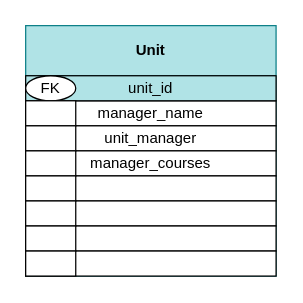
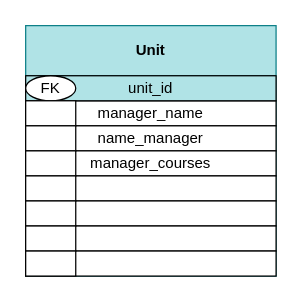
  <mxCell id="0" />
  <mxCell id="1" parent="0" />
  <mxCell id="2" value="Unit" style="swimlane;whiteSpace=wrap;html=1;fillColor=#b0e3e6;strokeColor=#0e8088;startSize=40;" vertex="1" parent="1"><mxGeometry x="20" y="20" width="200" height="200" as="geometry" /></mxCell>
  <mxCell id="3" value="manager_name" style="whiteSpace=wrap;html=1;" vertex="1" parent="2"><mxGeometry y="60" width="200" height="20" as="geometry" /></mxCell>
  <mxCell id="4" value="unit_id" style="whiteSpace=wrap;html=1;fillColor=#b0e3e6;" vertex="1" parent="2"><mxGeometry y="40" width="200" height="20" as="geometry" /></mxCell>
  <mxCell id="5" value="FK" style="ellipse;whiteSpace=wrap;html=1;" vertex="1" parent="2"><mxGeometry y="40" width="40" height="20" as="geometry" /></mxCell>
- <mxCell id="6" value="unit_manager" style="whiteSpace=wrap;html=1;" vertex="1" parent="2"><mxGeometry y="80" width="200" height="20" as="geometry" /></mxCell>
+ <mxCell id="6" value="name_manager" style="whiteSpace=wrap;html=1;" vertex="1" parent="2"><mxGeometry y="80" width="200" height="20" as="geometry" /></mxCell>
  <mxCell id="7" value="manager_courses" style="whiteSpace=wrap;html=1;" vertex="1" parent="2"><mxGeometry y="100" width="200" height="20" as="geometry" /></mxCell>
  <mxCell id="8" value="" style="whiteSpace=wrap;html=1;" vertex="1" parent="2"><mxGeometry y="120" width="200" height="20" as="geometry" /></mxCell>
  <mxCell id="9" value="" style="rounded=0;whiteSpace=wrap;html=1;" vertex="1" parent="2"><mxGeometry y="60" width="40" height="20" as="geometry" /></mxCell>
  <mxCell id="10" value="" style="whiteSpace=wrap;html=1;" vertex="1" parent="2"><mxGeometry y="140" width="200" height="20" as="geometry" /></mxCell>
  <mxCell id="11" value="" style="whiteSpace=wrap;html=1;" vertex="1" parent="2"><mxGeometry y="160" width="200" height="20" as="geometry" /></mxCell>
  <mxCell id="12" value="" style="whiteSpace=wrap;html=1;" vertex="1" parent="2"><mxGeometry y="180" width="200" height="20" as="geometry" /></mxCell>
  <mxCell id="13" value="" style="rounded=0;whiteSpace=wrap;html=1;" vertex="1" parent="2"><mxGeometry y="80" width="40" height="20" as="geometry" /></mxCell>
  <mxCell id="14" value="" style="rounded=0;whiteSpace=wrap;html=1;" vertex="1" parent="2"><mxGeometry y="100" width="40" height="20" as="geometry" /></mxCell>
  <mxCell id="15" value="" style="rounded=0;whiteSpace=wrap;html=1;" vertex="1" parent="2"><mxGeometry y="120" width="40" height="20" as="geometry" /></mxCell>
  <mxCell id="16" value="" style="rounded=0;whiteSpace=wrap;html=1;" vertex="1" parent="2"><mxGeometry y="140" width="40" height="20" as="geometry" /></mxCell>
  <mxCell id="17" value="" style="rounded=0;whiteSpace=wrap;html=1;" vertex="1" parent="2"><mxGeometry y="160" width="40" height="20" as="geometry" /></mxCell>
  <mxCell id="18" value="" style="rounded=0;whiteSpace=wrap;html=1;" vertex="1" parent="2"><mxGeometry y="180" width="40" height="20" as="geometry" /></mxCell>
